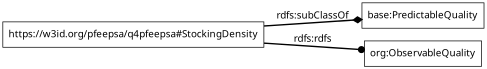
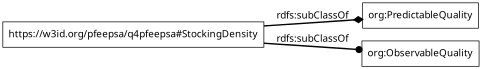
  digraph {
    fontname="Noto Sans"
    rankdir=LR
    node [color=black fontname="Noto Sans" shape=rectangle]
    edge [fontname="Noto Sans" style=bold]
    "https://w3id.org/pfeepsa/q4pfeepsa#StockingDensity"
-   "base:PredictableQuality"
+   "base:PredictableQuality" [label="org:PredictableQuality"]
    n3 [label="org:ObservableQuality"]
    "https://w3id.org/pfeepsa/q4pfeepsa#StockingDensity" -> "base:PredictableQuality" [arrowhead=diamond label="rdfs:subClassOf"]
-   "https://w3id.org/pfeepsa/q4pfeepsa#StockingDensity" -> n3 [arrowhead=dot label="rdfs:rdfs"]
+   "https://w3id.org/pfeepsa/q4pfeepsa#StockingDensity" -> n3 [arrowhead=dot label="rdfs:subClassOf"]
  }
